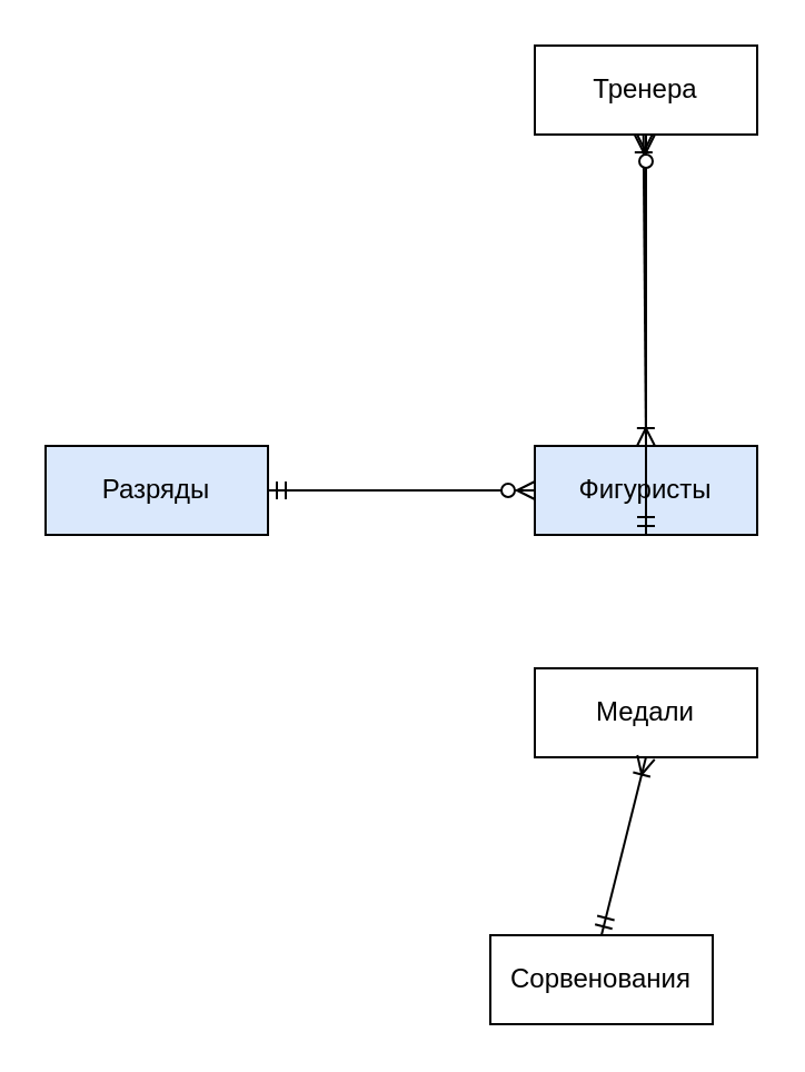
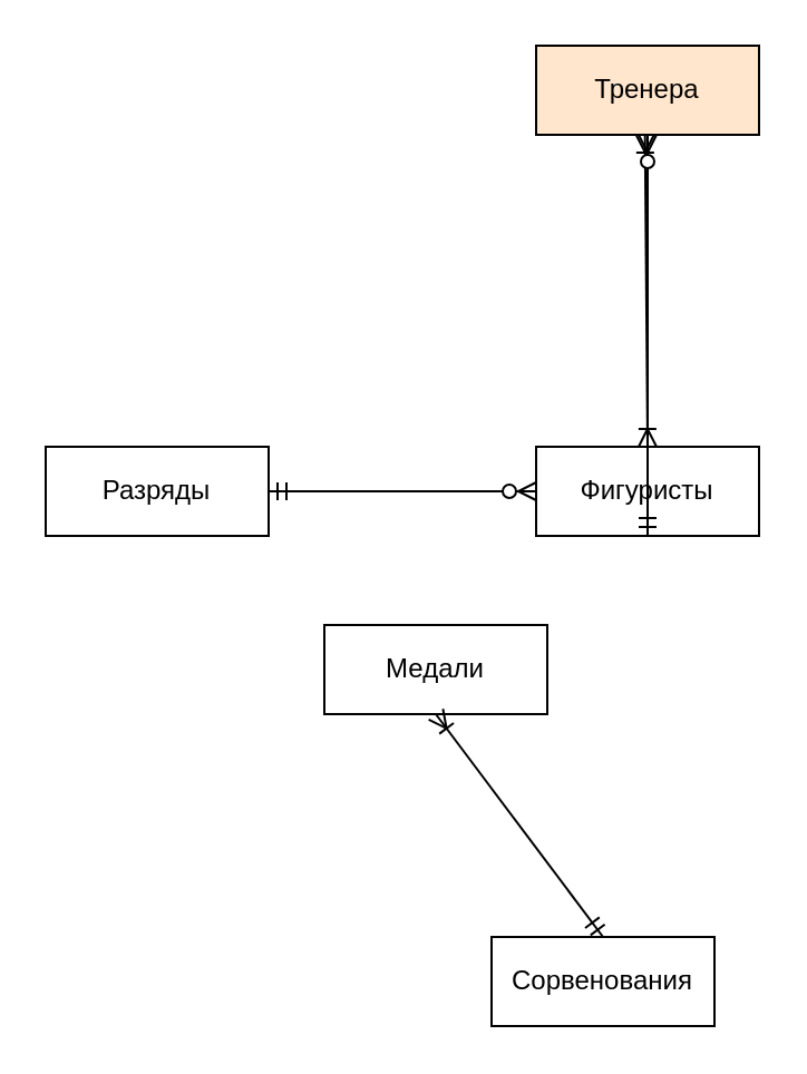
  <mxCell id="0" />
  <mxCell id="1" parent="0" />
- <mxCell id="2" value="Фигуристы" style="whiteSpace=wrap;html=1;align=center;fillColor=#dae8fc;" vertex="1" parent="1"><mxGeometry x="240" y="200" width="100" height="40" as="geometry" /></mxCell>
+ <mxCell id="2" value="Фигуристы" style="whiteSpace=wrap;html=1;align=center;" vertex="1" parent="1"><mxGeometry x="240" y="200" width="100" height="40" as="geometry" /></mxCell>
  <mxCell id="3" value="Сорвенования" style="whiteSpace=wrap;html=1;align=center;" vertex="1" parent="1"><mxGeometry x="220" y="420" width="100" height="40" as="geometry" /></mxCell>
- <mxCell id="4" value="Медали" style="whiteSpace=wrap;html=1;align=center;" vertex="1" parent="1"><mxGeometry x="240" y="300" width="100" height="40" as="geometry" /></mxCell>
- <mxCell id="5" value="Тренера" style="whiteSpace=wrap;html=1;align=center;" vertex="1" parent="1"><mxGeometry x="240" y="20" width="100" height="40" as="geometry" /></mxCell>
- <mxCell id="6" value="Разряды" style="whiteSpace=wrap;html=1;align=center;fillColor=#dae8fc;" vertex="1" parent="1"><mxGeometry x="20" y="200" width="100" height="40" as="geometry" /></mxCell>
+ <mxCell id="4" value="Медали" style="whiteSpace=wrap;html=1;align=center;" vertex="1" parent="1"><mxGeometry x="145" y="280" width="100" height="40" as="geometry" /></mxCell>
+ <mxCell id="5" value="Тренера" style="whiteSpace=wrap;html=1;align=center;fillColor=#ffe6cc;" vertex="1" parent="1"><mxGeometry x="240" y="20" width="100" height="40" as="geometry" /></mxCell>
+ <mxCell id="6" value="Разряды" style="whiteSpace=wrap;html=1;align=center;" vertex="1" parent="1"><mxGeometry x="20" y="200" width="100" height="40" as="geometry" /></mxCell>
  <mxCell id="7" value="" style="edgeStyle=entityRelationEdgeStyle;fontSize=12;html=1;endArrow=ERzeroToMany;startArrow=ERmandOne;rounded=0;entryX=0;entryY=0.5;entryDx=0;entryDy=0;" edge="1" parent="1" target="2"><mxGeometry width="100" height="100" relative="1" as="geometry"><mxPoint x="120" y="220" as="sourcePoint" /><mxPoint x="220" y="120" as="targetPoint" /></mxGeometry></mxCell>
  <mxCell id="8" value="" style="fontSize=12;html=1;endArrow=ERoneToMany;startArrow=ERoneToMany;rounded=0;exitX=0.377;exitY=1.011;exitDx=0;exitDy=0;exitPerimeter=0;startFill=0;" edge="1" parent="1"><mxGeometry width="100" height="100" relative="1" as="geometry"><mxPoint x="288.85" y="60" as="sourcePoint" /><mxPoint x="290" y="200" as="targetPoint" /></mxGeometry></mxCell>
  <mxCell id="9" value="" style="fontSize=12;html=1;endArrow=ERzeroToMany;startArrow=ERmandOne;rounded=0;exitX=0.5;exitY=1;exitDx=0;exitDy=0;" edge="1" parent="1" source="2" target="5"><mxGeometry width="100" height="100" relative="1" as="geometry"><mxPoint x="190" y="280" as="sourcePoint" /><mxPoint x="290" y="180" as="targetPoint" /></mxGeometry></mxCell>
  <mxCell id="10" value="" style="fontSize=12;html=1;endArrow=ERoneToMany;startArrow=ERmandOne;rounded=0;entryX=0.5;entryY=1;entryDx=0;entryDy=0;exitX=0.5;exitY=0;exitDx=0;exitDy=0;" edge="1" parent="1" source="3" target="4"><mxGeometry width="100" height="100" relative="1" as="geometry"><mxPoint x="190" y="450" as="sourcePoint" /><mxPoint x="290" y="350" as="targetPoint" /></mxGeometry></mxCell>
